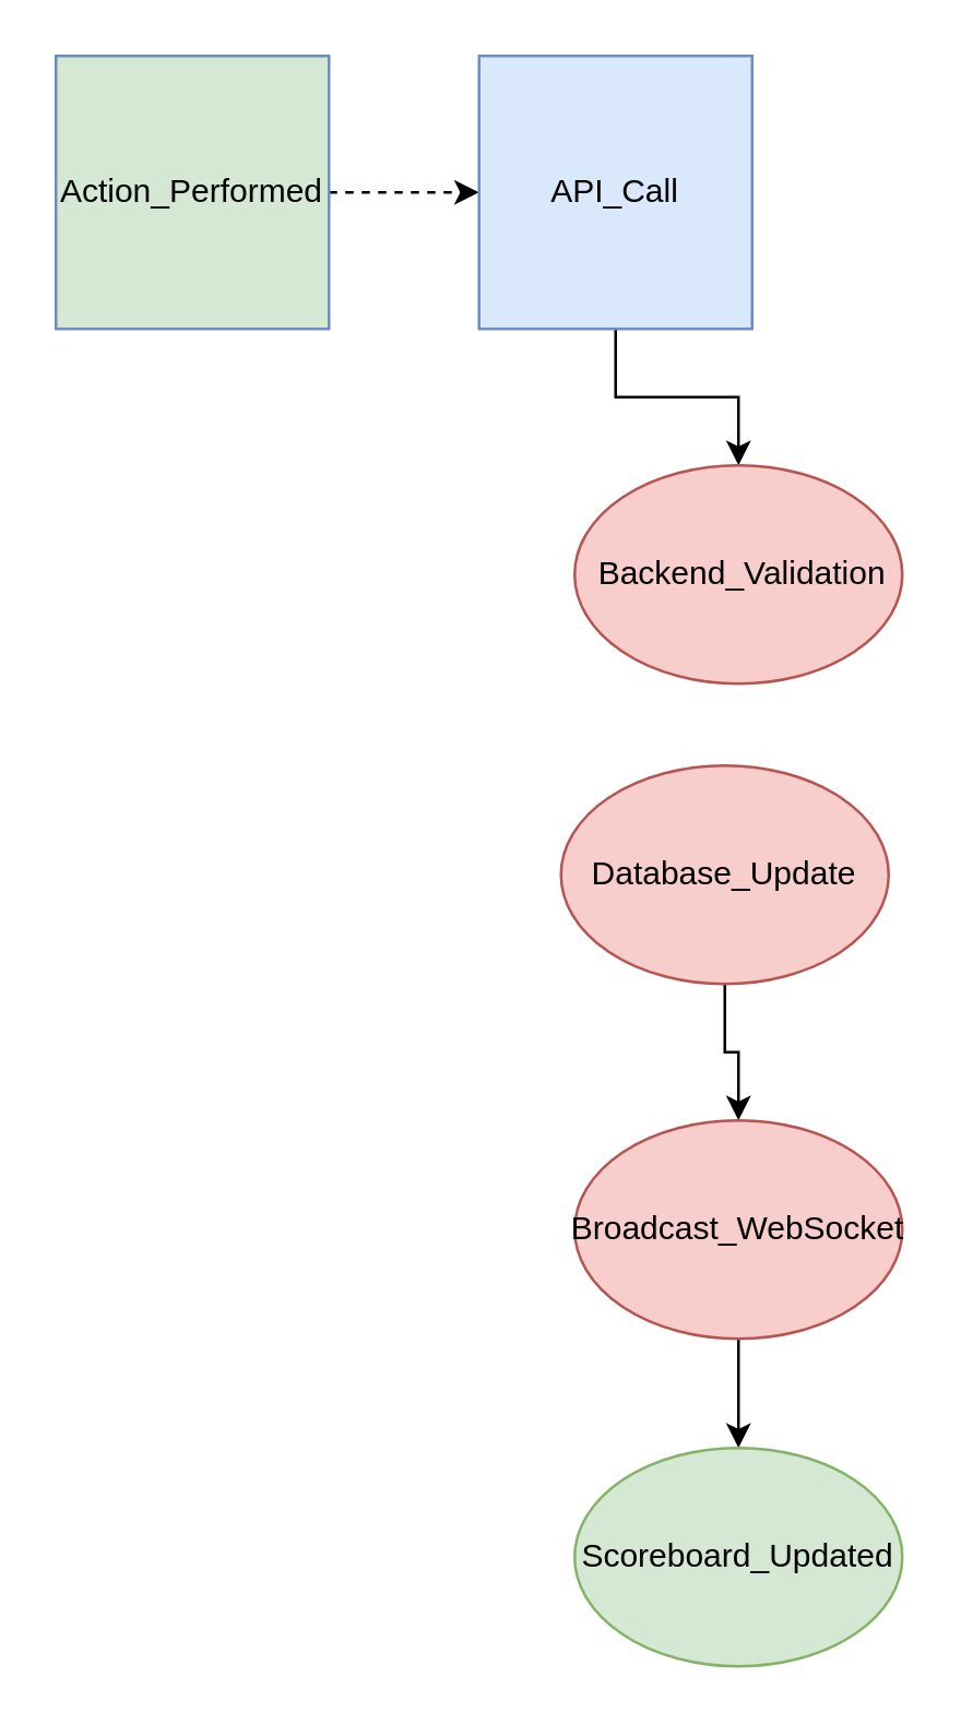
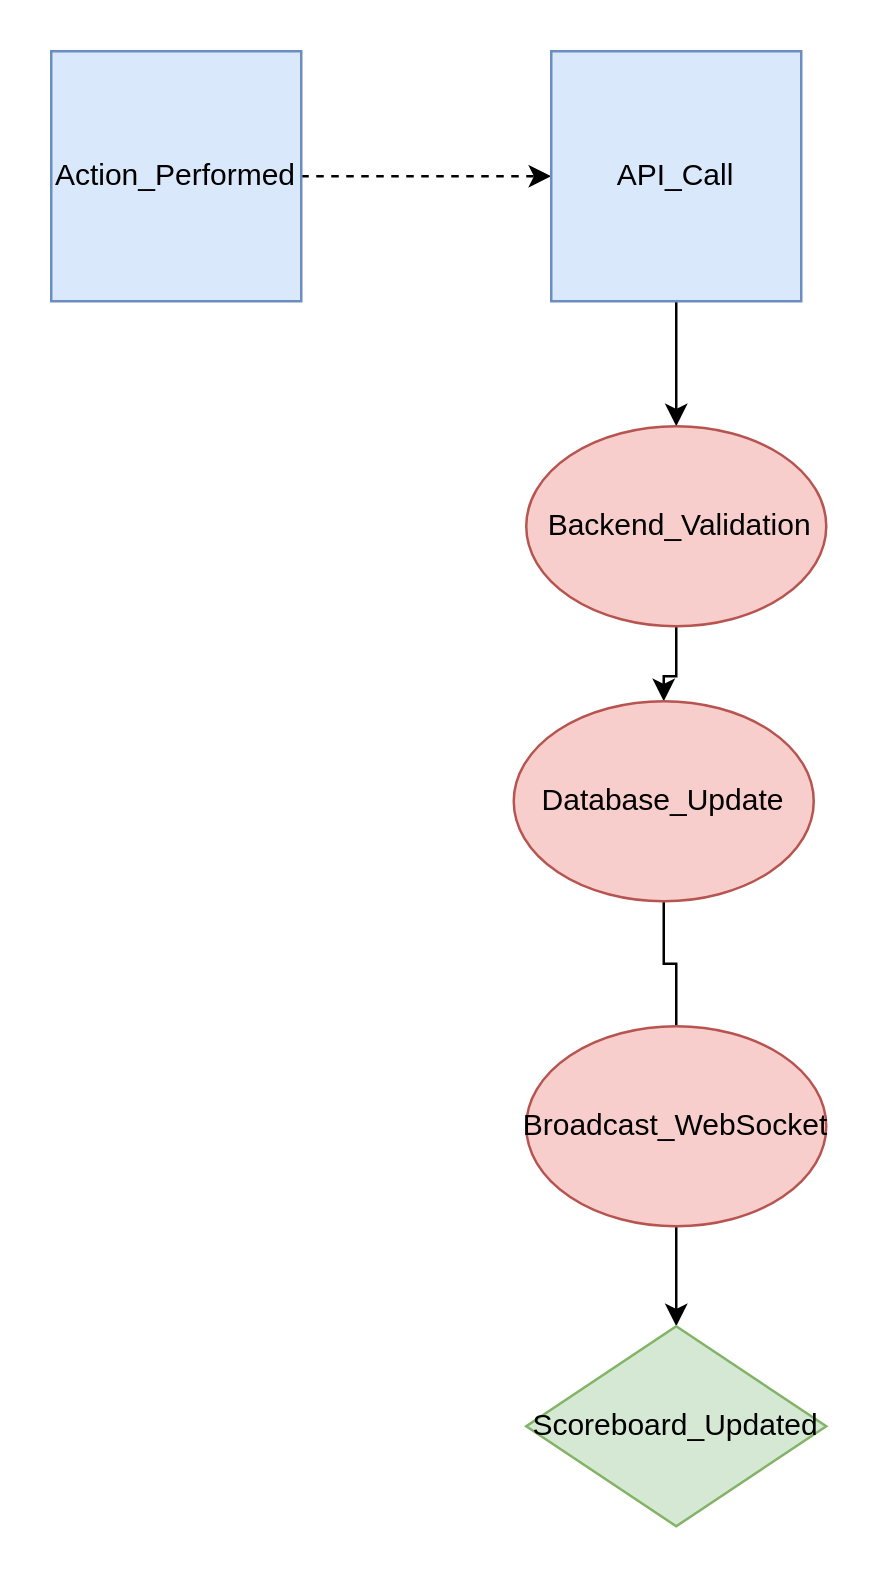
  <mxCell id="0" />
  <mxCell id="1" parent="0" />
  <mxCell id="2" style="edgeStyle=orthogonalEdgeStyle;rounded=0;orthogonalLoop=1;jettySize=auto;html=1;dashed=1;" edge="1" parent="1" source="3" target="5"><mxGeometry relative="1" as="geometry" /></mxCell>
- <mxCell id="3" value="Action_Performed" style="whiteSpace=wrap;html=1;aspect=fixed;fillColor=#d5e8d4;strokeColor=#6c8ebf;" vertex="1" parent="1"><mxGeometry x="20" y="20" width="100" height="100" as="geometry" /></mxCell>
+ <mxCell id="3" value="Action_Performed" style="whiteSpace=wrap;html=1;aspect=fixed;fillColor=#dae8fc;strokeColor=#6c8ebf;" vertex="1" parent="1"><mxGeometry x="20" y="20" width="100" height="100" as="geometry" /></mxCell>
  <mxCell id="4" style="edgeStyle=orthogonalEdgeStyle;rounded=0;orthogonalLoop=1;jettySize=auto;html=1;" edge="1" parent="1" source="5" target="7"><mxGeometry relative="1" as="geometry" /></mxCell>
- <mxCell id="5" value="API_Call" style="whiteSpace=wrap;html=1;aspect=fixed;fillColor=#dae8fc;strokeColor=#6c8ebf;" vertex="1" parent="1"><mxGeometry x="175" y="20" width="100" height="100" as="geometry" /></mxCell>
+ <mxCell id="5" value="API_Call" style="whiteSpace=wrap;html=1;aspect=fixed;fillColor=#dae8fc;strokeColor=#6c8ebf;" vertex="1" parent="1"><mxGeometry x="220" y="20" width="100" height="100" as="geometry" /></mxCell>
+ <mxCell id="6" style="edgeStyle=orthogonalEdgeStyle;rounded=0;orthogonalLoop=1;jettySize=auto;html=1;entryX=0.5;entryY=0;entryDx=0;entryDy=0;" edge="1" parent="1" source="7" target="9"><mxGeometry relative="1" as="geometry" /></mxCell>
  <mxCell id="7" value="&amp;nbsp;Backend_Validation" style="ellipse;whiteSpace=wrap;html=1;fillColor=#f8cecc;strokeColor=#b85450;" vertex="1" parent="1"><mxGeometry x="210" y="170" width="120" height="80" as="geometry" /></mxCell>
- <mxCell id="8" style="edgeStyle=orthogonalEdgeStyle;rounded=0;orthogonalLoop=1;jettySize=auto;html=1;entryX=0.5;entryY=1;entryDx=0;entryDy=0;" edge="1" parent="1" source="9" target="11"><mxGeometry relative="1" as="geometry" /></mxCell>
+ <mxCell id="8" style="edgeStyle=orthogonalEdgeStyle;rounded=0;orthogonalLoop=1;jettySize=auto;html=1;entryX=0.5;entryY=1;entryDx=0;entryDy=0;endArrow=none;" edge="1" parent="1" source="9" target="11"><mxGeometry relative="1" as="geometry" /></mxCell>
  <mxCell id="9" value="Database_Update" style="ellipse;whiteSpace=wrap;html=1;fillColor=#f8cecc;strokeColor=#b85450;" vertex="1" parent="1"><mxGeometry x="205" y="280" width="120" height="80" as="geometry" /></mxCell>
  <mxCell id="10" style="edgeStyle=orthogonalEdgeStyle;rounded=0;orthogonalLoop=1;jettySize=auto;html=1;" edge="1" parent="1" source="11" target="12"><mxGeometry relative="1" as="geometry" /></mxCell>
  <mxCell id="11" value="Broadcast_WebSocket" style="ellipse;whiteSpace=wrap;html=1;fillColor=#f8cecc;strokeColor=#b85450;direction=west;" vertex="1" parent="1"><mxGeometry x="210" y="410" width="120" height="80" as="geometry" /></mxCell>
- <mxCell id="12" value="Scoreboard_Updated" style="ellipse;whiteSpace=wrap;html=1;fillColor=#d5e8d4;strokeColor=#82b366;" vertex="1" parent="1"><mxGeometry x="210" y="530" width="120" height="80" as="geometry" /></mxCell>
+ <mxCell id="12" value="Scoreboard_Updated" style="rhombus;whiteSpace=wrap;html=1;fillColor=#d5e8d4;strokeColor=#82b366;" vertex="1" parent="1"><mxGeometry x="210" y="530" width="120" height="80" as="geometry" /></mxCell>
